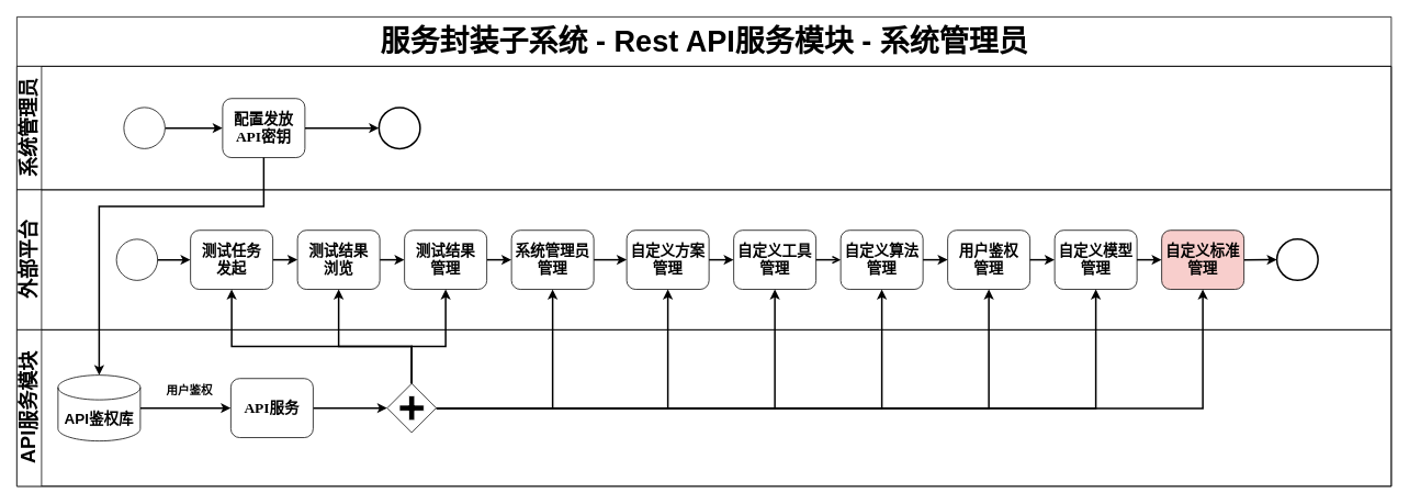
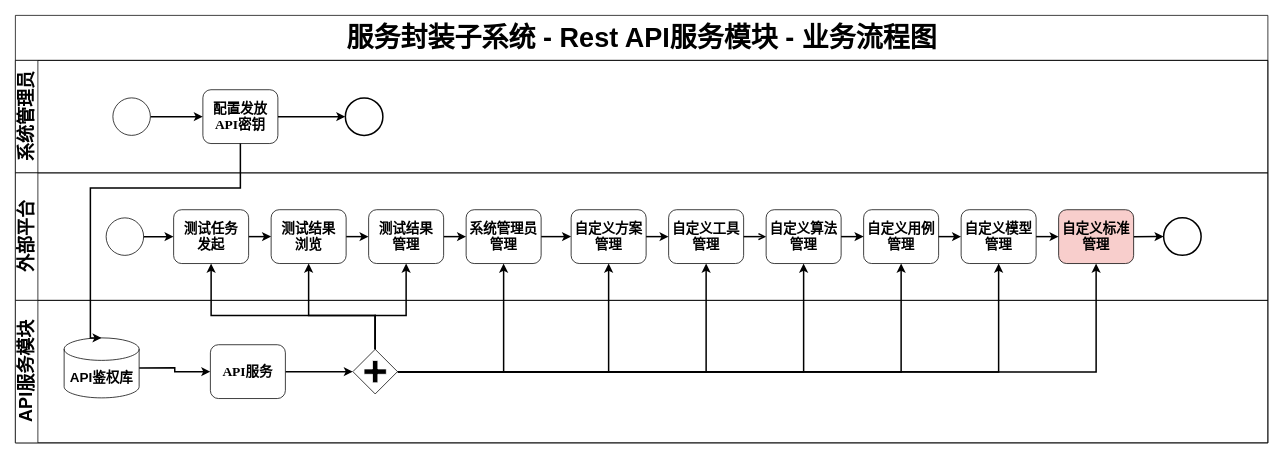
  <mxCell id="0" />
  <mxCell id="1" parent="0" />
- <mxCell id="2" value="&lt;span style=&quot;font-family: &amp;#34;helvetica&amp;#34;&quot;&gt;&lt;font style=&quot;font-size: 36px&quot;&gt;服务封装子系统 - Rest API服务模块 - 系统管理员&lt;/font&gt;&lt;/span&gt;" style="swimlane;html=1;childLayout=stackLayout;horizontal=1;startSize=60;horizontalStack=0;rounded=0;shadow=0;labelBackgroundColor=none;strokeWidth=1;fontFamily=Verdana;fontSize=8;align=center;" parent="1" vertex="1"><mxGeometry y="20" width="1670" height="570" as="geometry" x="20" /></mxCell>
+ <mxCell id="2" value="&lt;span style=&quot;font-family: &amp;#34;helvetica&amp;#34;&quot;&gt;&lt;font style=&quot;font-size: 36px&quot;&gt;服务封装子系统 - Rest API服务模块 - 业务流程图&lt;/font&gt;&lt;/span&gt;" style="swimlane;html=1;childLayout=stackLayout;horizontal=1;startSize=60;horizontalStack=0;rounded=0;shadow=0;labelBackgroundColor=none;strokeWidth=1;fontFamily=Verdana;fontSize=8;align=center;" parent="1" vertex="1"><mxGeometry y="20" width="1670" height="570" as="geometry" x="20" /></mxCell>
  <mxCell id="3" value="&lt;font style=&quot;font-size: 24px&quot;&gt;系统管理员&lt;/font&gt;" style="swimlane;html=1;startSize=30;horizontal=0;" parent="2" vertex="1"><mxGeometry y="60" width="1670" height="150" as="geometry"><mxRectangle y="20" width="680" height="20" as="alternateBounds" /></mxGeometry></mxCell>
  <mxCell id="4" style="edgeStyle=orthogonalEdgeStyle;rounded=0;orthogonalLoop=1;jettySize=auto;html=1;exitX=1;exitY=0.5;exitDx=0;exitDy=0;entryX=0;entryY=0.5;entryDx=0;entryDy=0;strokeWidth=2;" parent="3" source="5" target="8" edge="1"><mxGeometry relative="1" as="geometry" /></mxCell>
  <mxCell id="5" value="" style="ellipse;whiteSpace=wrap;html=1;rounded=0;shadow=0;labelBackgroundColor=none;strokeWidth=1;fontFamily=Verdana;fontSize=8;align=center;" parent="3" vertex="1"><mxGeometry x="130" y="50" width="50" height="50" as="geometry" /></mxCell>
  <mxCell id="6" value="" style="ellipse;whiteSpace=wrap;html=1;rounded=0;shadow=0;labelBackgroundColor=none;strokeWidth=2;fontFamily=Verdana;fontSize=8;align=center;" parent="3" vertex="1"><mxGeometry x="440" y="50" width="50" height="50" as="geometry" /></mxCell>
  <mxCell id="7" style="edgeStyle=orthogonalEdgeStyle;rounded=0;orthogonalLoop=1;jettySize=auto;html=1;exitX=1;exitY=0.5;exitDx=0;exitDy=0;entryX=0;entryY=0.5;entryDx=0;entryDy=0;strokeWidth=2;" parent="3" source="8" target="6" edge="1"><mxGeometry relative="1" as="geometry" /></mxCell>
  <mxCell id="8" value="&lt;span style=&quot;font-size: 18px&quot;&gt;&lt;b&gt;配置发放&lt;br&gt;API密钥&lt;br&gt;&lt;/b&gt;&lt;/span&gt;" style="rounded=1;whiteSpace=wrap;html=1;shadow=0;labelBackgroundColor=none;strokeWidth=1;fontFamily=Verdana;fontSize=8;align=center;" parent="3" vertex="1"><mxGeometry x="250" y="39.13" width="100" height="71.75" as="geometry" /></mxCell>
  <mxCell id="9" value="&lt;font style=&quot;font-size: 24px&quot;&gt;外部平台&lt;/font&gt;" style="swimlane;html=1;startSize=30;horizontal=0;" parent="2" vertex="1"><mxGeometry y="210" width="1670" height="170" as="geometry" /></mxCell>
  <mxCell id="10" value="" style="ellipse;whiteSpace=wrap;html=1;rounded=0;shadow=0;labelBackgroundColor=none;strokeWidth=1;fontFamily=Verdana;fontSize=8;align=center;" parent="9" vertex="1"><mxGeometry x="121" y="59.99" width="50" height="50" as="geometry" /></mxCell>
  <mxCell id="11" style="edgeStyle=orthogonalEdgeStyle;rounded=0;orthogonalLoop=1;jettySize=auto;html=1;exitX=1;exitY=0.5;exitDx=0;exitDy=0;entryX=0;entryY=0.5;entryDx=0;entryDy=0;strokeWidth=2;" parent="9" target="13" edge="1"><mxGeometry relative="1" as="geometry"><mxPoint x="211" y="85" as="targetPoint" /><mxPoint x="181" y="85.005" as="sourcePoint" /><Array as="points"><mxPoint x="171" y="85" /><mxPoint x="171" y="85" /></Array></mxGeometry></mxCell>
  <mxCell id="12" style="edgeStyle=orthogonalEdgeStyle;rounded=0;orthogonalLoop=1;jettySize=auto;html=1;exitX=1;exitY=0.5;exitDx=0;exitDy=0;entryX=0;entryY=0.5;entryDx=0;entryDy=0;strokeWidth=2;" parent="9" source="13" target="15" edge="1"><mxGeometry relative="1" as="geometry" /></mxCell>
  <mxCell id="13" value="&lt;span style=&quot;font-size: 18px&quot;&gt;&lt;b&gt;测试任务&lt;br&gt;发起&lt;br&gt;&lt;/b&gt;&lt;/span&gt;" style="rounded=1;whiteSpace=wrap;html=1;shadow=0;labelBackgroundColor=none;strokeWidth=1;fontFamily=Verdana;fontSize=8;align=center;" parent="9" vertex="1"><mxGeometry x="211" y="49.13" width="100" height="71.75" as="geometry" /></mxCell>
  <mxCell id="14" style="edgeStyle=orthogonalEdgeStyle;rounded=0;orthogonalLoop=1;jettySize=auto;html=1;exitX=1;exitY=0.5;exitDx=0;exitDy=0;entryX=0;entryY=0.5;entryDx=0;entryDy=0;strokeWidth=2;" parent="9" source="15" target="17" edge="1"><mxGeometry relative="1" as="geometry" /></mxCell>
  <mxCell id="15" value="&lt;span style=&quot;font-size: 18px&quot;&gt;&lt;b&gt;测试结果&lt;br&gt;浏览&lt;br&gt;&lt;/b&gt;&lt;/span&gt;" style="rounded=1;whiteSpace=wrap;html=1;shadow=0;labelBackgroundColor=none;strokeWidth=1;fontFamily=Verdana;fontSize=8;align=center;" parent="9" vertex="1"><mxGeometry x="341" y="49.12" width="100" height="71.75" as="geometry" /></mxCell>
  <mxCell id="16" style="edgeStyle=orthogonalEdgeStyle;rounded=0;orthogonalLoop=1;jettySize=auto;html=1;exitX=1;exitY=0.5;exitDx=0;exitDy=0;entryX=0;entryY=0.5;entryDx=0;entryDy=0;strokeWidth=2;" parent="9" source="17" target="19" edge="1"><mxGeometry relative="1" as="geometry" /></mxCell>
  <mxCell id="17" value="&lt;span style=&quot;font-size: 18px&quot;&gt;&lt;b&gt;测试结果&lt;br&gt;管理&lt;br&gt;&lt;/b&gt;&lt;/span&gt;" style="rounded=1;whiteSpace=wrap;html=1;shadow=0;labelBackgroundColor=none;strokeWidth=1;fontFamily=Verdana;fontSize=8;align=center;" parent="9" vertex="1"><mxGeometry x="471" y="49.12" width="100" height="71.75" as="geometry" /></mxCell>
  <mxCell id="18" style="edgeStyle=orthogonalEdgeStyle;rounded=0;orthogonalLoop=1;jettySize=auto;html=1;exitX=1;exitY=0.5;exitDx=0;exitDy=0;entryX=0;entryY=0.5;entryDx=0;entryDy=0;strokeWidth=2;" parent="9" source="19" target="20" edge="1"><mxGeometry relative="1" as="geometry" /></mxCell>
  <mxCell id="19" value="&lt;span style=&quot;font-size: 18px&quot;&gt;&lt;b&gt;系统管理员&lt;br&gt;管理&lt;br&gt;&lt;/b&gt;&lt;/span&gt;" style="rounded=1;whiteSpace=wrap;html=1;shadow=0;labelBackgroundColor=none;strokeWidth=1;fontFamily=Verdana;fontSize=8;align=center;" parent="9" vertex="1"><mxGeometry x="601" y="49.13" width="100" height="71.75" as="geometry" /></mxCell>
  <mxCell id="20" value="&lt;span style=&quot;font-size: 18px&quot;&gt;&lt;b&gt;自定义方案&lt;br&gt;管理&lt;br&gt;&lt;/b&gt;&lt;/span&gt;" style="rounded=1;whiteSpace=wrap;html=1;shadow=0;labelBackgroundColor=none;strokeWidth=1;fontFamily=Verdana;fontSize=8;align=center;" parent="9" vertex="1"><mxGeometry x="741" y="49.12" width="100" height="71.75" as="geometry" /></mxCell>
  <mxCell id="21" value="&lt;b style=&quot;font-size: 18px&quot;&gt;自定义工具&lt;br&gt;管理&lt;/b&gt;&lt;span style=&quot;font-size: 18px&quot;&gt;&lt;b&gt;&lt;br&gt;&lt;/b&gt;&lt;/span&gt;" style="rounded=1;whiteSpace=wrap;html=1;shadow=0;labelBackgroundColor=none;strokeWidth=1;fontFamily=Verdana;fontSize=8;align=center;" parent="9" vertex="1"><mxGeometry x="871" y="49.12" width="100" height="71.75" as="geometry" /></mxCell>
  <mxCell id="22" style="edgeStyle=orthogonalEdgeStyle;rounded=0;orthogonalLoop=1;jettySize=auto;html=1;exitX=1;exitY=0.5;exitDx=0;exitDy=0;entryX=0;entryY=0.5;entryDx=0;entryDy=0;strokeWidth=2;" parent="9" source="20" target="21" edge="1"><mxGeometry relative="1" as="geometry" /></mxCell>
  <mxCell id="23" value="&lt;b style=&quot;font-size: 18px&quot;&gt;自定义算法&lt;br&gt;管理&lt;/b&gt;&lt;span style=&quot;font-size: 18px&quot;&gt;&lt;b&gt;&lt;br&gt;&lt;/b&gt;&lt;/span&gt;" style="rounded=1;whiteSpace=wrap;html=1;shadow=0;labelBackgroundColor=none;strokeWidth=1;fontFamily=Verdana;fontSize=8;align=center;" parent="9" vertex="1"><mxGeometry x="1001" y="49.13" width="100" height="71.75" as="geometry" /></mxCell>
  <mxCell id="24" style="edgeStyle=orthogonalEdgeStyle;rounded=0;orthogonalLoop=1;jettySize=auto;html=1;exitX=1;exitY=0.5;exitDx=0;exitDy=0;entryX=0;entryY=0.5;entryDx=0;entryDy=0;strokeWidth=2;endArrow=open;" parent="9" source="21" target="23" edge="1"><mxGeometry relative="1" as="geometry" /></mxCell>
- <mxCell id="25" value="&lt;b style=&quot;font-size: 18px&quot;&gt;用户鉴权&lt;br&gt;管理&lt;/b&gt;&lt;span style=&quot;font-size: 18px&quot;&gt;&lt;b&gt;&lt;br&gt;&lt;/b&gt;&lt;/span&gt;" style="rounded=1;whiteSpace=wrap;html=1;shadow=0;labelBackgroundColor=none;strokeWidth=1;fontFamily=Verdana;fontSize=8;align=center;" parent="9" vertex="1"><mxGeometry x="1131" y="49.12" width="100" height="71.75" as="geometry" /></mxCell>
+ <mxCell id="25" value="&lt;b style=&quot;font-size: 18px&quot;&gt;自定义用例&lt;br&gt;管理&lt;/b&gt;&lt;span style=&quot;font-size: 18px&quot;&gt;&lt;b&gt;&lt;br&gt;&lt;/b&gt;&lt;/span&gt;" style="rounded=1;whiteSpace=wrap;html=1;shadow=0;labelBackgroundColor=none;strokeWidth=1;fontFamily=Verdana;fontSize=8;align=center;" parent="9" vertex="1"><mxGeometry x="1131" y="49.12" width="100" height="71.75" as="geometry" /></mxCell>
  <mxCell id="26" style="edgeStyle=orthogonalEdgeStyle;rounded=0;orthogonalLoop=1;jettySize=auto;html=1;exitX=1;exitY=0.5;exitDx=0;exitDy=0;entryX=0;entryY=0.5;entryDx=0;entryDy=0;strokeWidth=2;" parent="9" source="23" target="25" edge="1"><mxGeometry relative="1" as="geometry" /></mxCell>
  <mxCell id="27" value="&lt;b style=&quot;font-size: 18px&quot;&gt;自定义模型&lt;br&gt;管理&lt;/b&gt;&lt;span style=&quot;font-size: 18px&quot;&gt;&lt;b&gt;&lt;br&gt;&lt;/b&gt;&lt;/span&gt;" style="rounded=1;whiteSpace=wrap;html=1;shadow=0;labelBackgroundColor=none;strokeWidth=1;fontFamily=Verdana;fontSize=8;align=center;" parent="9" vertex="1"><mxGeometry x="1261" y="49.12" width="100" height="71.75" as="geometry" /></mxCell>
  <mxCell id="28" style="edgeStyle=orthogonalEdgeStyle;rounded=0;orthogonalLoop=1;jettySize=auto;html=1;exitX=1;exitY=0.5;exitDx=0;exitDy=0;entryX=0;entryY=0.5;entryDx=0;entryDy=0;strokeWidth=2;" parent="9" source="25" target="27" edge="1"><mxGeometry relative="1" as="geometry" /></mxCell>
  <mxCell id="29" style="edgeStyle=orthogonalEdgeStyle;rounded=0;orthogonalLoop=1;jettySize=auto;html=1;exitX=1;exitY=0.5;exitDx=0;exitDy=0;entryX=0;entryY=0.5;entryDx=0;entryDy=0;strokeWidth=2;" parent="9" source="30" target="32" edge="1"><mxGeometry relative="1" as="geometry" /></mxCell>
  <mxCell id="30" value="&lt;b style=&quot;font-size: 18px&quot;&gt;自定义标准&lt;br&gt;管理&lt;/b&gt;&lt;span style=&quot;font-size: 18px&quot;&gt;&lt;b&gt;&lt;br&gt;&lt;/b&gt;&lt;/span&gt;" style="rounded=1;whiteSpace=wrap;html=1;shadow=0;labelBackgroundColor=none;strokeWidth=1;fontFamily=Verdana;fontSize=8;align=center;fillColor=#f8cecc;" parent="9" vertex="1"><mxGeometry x="1391" y="49.13" width="100" height="71.75" as="geometry" /></mxCell>
  <mxCell id="31" style="edgeStyle=orthogonalEdgeStyle;rounded=0;orthogonalLoop=1;jettySize=auto;html=1;exitX=1;exitY=0.5;exitDx=0;exitDy=0;entryX=0;entryY=0.5;entryDx=0;entryDy=0;strokeWidth=2;" parent="9" source="27" target="30" edge="1"><mxGeometry relative="1" as="geometry" /></mxCell>
  <mxCell id="32" value="" style="ellipse;whiteSpace=wrap;html=1;rounded=0;shadow=0;labelBackgroundColor=none;strokeWidth=2;fontFamily=Verdana;fontSize=8;align=center;" parent="9" vertex="1"><mxGeometry x="1531" y="59.99" width="50" height="50" as="geometry" /></mxCell>
  <mxCell id="33" value="&lt;font style=&quot;font-size: 24px&quot;&gt;API服务模块&lt;/font&gt;" style="swimlane;html=1;startSize=30;horizontal=0;" parent="2" vertex="1"><mxGeometry y="380" width="1670" height="190" as="geometry" /></mxCell>
  <mxCell id="34" style="edgeStyle=orthogonalEdgeStyle;rounded=0;orthogonalLoop=1;jettySize=auto;html=1;exitX=1;exitY=0.5;exitDx=0;exitDy=0;exitPerimeter=0;entryX=0;entryY=0.5;entryDx=0;entryDy=0;strokeWidth=2;" parent="33" source="35" target="38" edge="1"><mxGeometry relative="1" as="geometry" /></mxCell>
- <mxCell id="35" value="&lt;span style=&quot;font-size: 18px&quot;&gt;&lt;b&gt;API鉴权库&lt;/b&gt;&lt;/span&gt;" style="shape=cylinder3;whiteSpace=wrap;html=1;boundedLbl=1;backgroundOutline=1;size=15;" parent="33" vertex="1"><mxGeometry x="50" y="55.01" width="100" height="80" as="geometry" /></mxCell>
- <mxCell id="36" value="&lt;font style=&quot;font-size: 14px&quot;&gt;&lt;b&gt;用户鉴权&lt;/b&gt;&lt;/font&gt;" style="text;html=1;strokeColor=none;fillColor=none;align=center;verticalAlign=middle;whiteSpace=wrap;rounded=0;" parent="33" vertex="1"><mxGeometry x="180" y="59.13" width="60" height="30" as="geometry" /></mxCell>
+ <mxCell id="35" value="&lt;span style=&quot;font-size: 18px&quot;&gt;&lt;b&gt;API鉴权库&lt;/b&gt;&lt;/span&gt;" style="shape=cylinder3;whiteSpace=wrap;html=1;boundedLbl=1;backgroundOutline=1;size=15;" parent="33" vertex="1"><mxGeometry x="65" y="50.01" width="100" height="80" as="geometry" /></mxCell>
  <mxCell id="37" style="edgeStyle=orthogonalEdgeStyle;rounded=0;orthogonalLoop=1;jettySize=auto;html=1;exitX=1;exitY=0.5;exitDx=0;exitDy=0;entryX=0;entryY=0.5;entryDx=0;entryDy=0;strokeWidth=2;" parent="33" source="38" target="39" edge="1"><mxGeometry relative="1" as="geometry" /></mxCell>
  <mxCell id="38" value="&lt;span style=&quot;font-size: 18px&quot;&gt;&lt;b&gt;API服务&lt;br&gt;&lt;/b&gt;&lt;/span&gt;" style="rounded=1;whiteSpace=wrap;html=1;shadow=0;labelBackgroundColor=none;strokeWidth=1;fontFamily=Verdana;fontSize=8;align=center;" parent="33" vertex="1"><mxGeometry x="260" y="59.13" width="100" height="71.75" as="geometry" /></mxCell>
  <mxCell id="39" value="" style="shape=mxgraph.bpmn.shape;html=1;verticalLabelPosition=bottom;labelBackgroundColor=#ffffff;verticalAlign=top;perimeter=rhombusPerimeter;background=gateway;outline=none;symbol=parallelGw;rounded=1;shadow=0;strokeWidth=1;fontFamily=Verdana;fontSize=8;align=center;" parent="33" vertex="1"><mxGeometry x="450" y="65.25" width="59.5" height="59.5" as="geometry" /></mxCell>
  <mxCell id="40" style="edgeStyle=orthogonalEdgeStyle;rounded=0;orthogonalLoop=1;jettySize=auto;html=1;entryX=0.5;entryY=1;entryDx=0;entryDy=0;strokeWidth=2;" parent="2" target="20" edge="1"><mxGeometry relative="1" as="geometry"><mxPoint x="510" y="475" as="sourcePoint" /></mxGeometry></mxCell>
  <mxCell id="41" style="edgeStyle=orthogonalEdgeStyle;rounded=0;orthogonalLoop=1;jettySize=auto;html=1;entryX=0.5;entryY=1;entryDx=0;entryDy=0;strokeWidth=2;" parent="2" target="21" edge="1"><mxGeometry relative="1" as="geometry"><mxPoint x="510" y="475" as="sourcePoint" /></mxGeometry></mxCell>
  <mxCell id="42" style="edgeStyle=orthogonalEdgeStyle;rounded=0;orthogonalLoop=1;jettySize=auto;html=1;entryX=0.5;entryY=1;entryDx=0;entryDy=0;strokeWidth=2;" parent="2" target="23" edge="1"><mxGeometry relative="1" as="geometry"><mxPoint x="510" y="475" as="sourcePoint" /></mxGeometry></mxCell>
  <mxCell id="43" style="edgeStyle=orthogonalEdgeStyle;rounded=0;orthogonalLoop=1;jettySize=auto;html=1;entryX=0.5;entryY=1;entryDx=0;entryDy=0;strokeWidth=2;" parent="2" target="25" edge="1"><mxGeometry relative="1" as="geometry"><mxPoint x="510" y="475" as="sourcePoint" /></mxGeometry></mxCell>
  <mxCell id="44" style="edgeStyle=orthogonalEdgeStyle;rounded=0;orthogonalLoop=1;jettySize=auto;html=1;entryX=0.5;entryY=1;entryDx=0;entryDy=0;strokeWidth=2;" parent="2" target="27" edge="1"><mxGeometry relative="1" as="geometry"><mxPoint x="510" y="475" as="sourcePoint" /></mxGeometry></mxCell>
  <mxCell id="45" style="edgeStyle=orthogonalEdgeStyle;rounded=0;orthogonalLoop=1;jettySize=auto;html=1;entryX=0.5;entryY=1;entryDx=0;entryDy=0;strokeWidth=2;" parent="2" target="30" edge="1"><mxGeometry relative="1" as="geometry"><mxPoint x="510" y="475" as="sourcePoint" /></mxGeometry></mxCell>
  <mxCell id="46" style="edgeStyle=orthogonalEdgeStyle;rounded=0;orthogonalLoop=1;jettySize=auto;html=1;entryX=0.5;entryY=1;entryDx=0;entryDy=0;strokeWidth=2;" parent="2" target="19" edge="1"><mxGeometry relative="1" as="geometry"><mxPoint x="540" y="475" as="sourcePoint" /></mxGeometry></mxCell>
  <mxCell id="47" style="edgeStyle=orthogonalEdgeStyle;rounded=0;orthogonalLoop=1;jettySize=auto;html=1;exitX=0.5;exitY=0;exitDx=0;exitDy=0;entryX=0.5;entryY=1;entryDx=0;entryDy=0;strokeWidth=2;" parent="2" source="39" target="17" edge="1"><mxGeometry relative="1" as="geometry"><Array as="points"><mxPoint x="480" y="400" /><mxPoint x="521" y="400" /></Array></mxGeometry></mxCell>
  <mxCell id="48" style="edgeStyle=orthogonalEdgeStyle;rounded=0;orthogonalLoop=1;jettySize=auto;html=1;exitX=0.5;exitY=0;exitDx=0;exitDy=0;entryX=0.5;entryY=1;entryDx=0;entryDy=0;strokeWidth=2;" parent="2" source="39" target="15" edge="1"><mxGeometry relative="1" as="geometry"><Array as="points"><mxPoint x="480" y="400" /><mxPoint x="391" y="400" /></Array></mxGeometry></mxCell>
  <mxCell id="49" style="edgeStyle=orthogonalEdgeStyle;rounded=0;orthogonalLoop=1;jettySize=auto;html=1;exitX=0.5;exitY=0;exitDx=0;exitDy=0;entryX=0.5;entryY=1;entryDx=0;entryDy=0;strokeWidth=2;" parent="2" source="39" target="13" edge="1"><mxGeometry relative="1" as="geometry"><Array as="points"><mxPoint x="480" y="400" /><mxPoint x="261" y="400" /></Array></mxGeometry></mxCell>
  <mxCell id="50" style="edgeStyle=orthogonalEdgeStyle;rounded=0;orthogonalLoop=1;jettySize=auto;html=1;exitX=0.5;exitY=1;exitDx=0;exitDy=0;entryX=0.5;entryY=0;entryDx=0;entryDy=0;entryPerimeter=0;strokeWidth=2;" parent="2" source="8" target="35" edge="1"><mxGeometry relative="1" as="geometry"><Array as="points"><mxPoint x="300" y="230" /><mxPoint x="100" y="230" /></Array></mxGeometry></mxCell>
